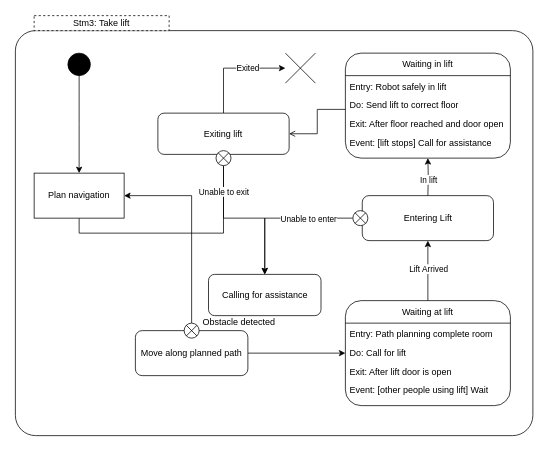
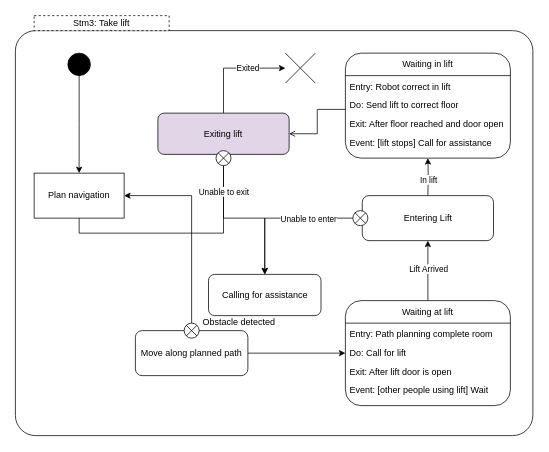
  <mxCell id="0" />
  <mxCell id="1" parent="0" />
  <mxCell id="2" value="" style="rounded=1;whiteSpace=wrap;html=1;arcSize=5;" vertex="1" parent="1"><mxGeometry x="20" y="40" width="690" height="540" as="geometry" /></mxCell>
  <mxCell id="3" value="" style="ellipse;whiteSpace=wrap;html=1;aspect=fixed;strokeColor=#000000;fillColor=#000000;" vertex="1" parent="1"><mxGeometry x="90" y="70" width="30" height="30" as="geometry" /></mxCell>
  <mxCell id="4" style="edgeStyle=orthogonalEdgeStyle;rounded=0;orthogonalLoop=1;jettySize=auto;html=1;exitX=0.5;exitY=1;exitDx=0;exitDy=0;entryX=0.5;entryY=0;entryDx=0;entryDy=0;entryPerimeter=0;" edge="1" parent="1" source="3"><mxGeometry relative="1" as="geometry"><mxPoint x="104.995" y="230" as="targetPoint" /></mxGeometry></mxCell>
  <mxCell id="5" style="edgeStyle=orthogonalEdgeStyle;rounded=0;orthogonalLoop=1;jettySize=auto;html=1;exitX=0.5;exitY=1;exitDx=0;exitDy=0;" edge="1" parent="1" source="6" target="39"><mxGeometry relative="1" as="geometry" /></mxCell>
  <mxCell id="6" value="Plan navigation" style="rounded=0;whiteSpace=wrap;html=1;" vertex="1" parent="1"><mxGeometry x="45" y="230" width="120" height="60" as="geometry" /></mxCell>
  <mxCell id="7" style="edgeStyle=orthogonalEdgeStyle;rounded=0;orthogonalLoop=1;jettySize=auto;html=1;exitX=1;exitY=0.5;exitDx=0;exitDy=0;entryX=0;entryY=0.5;entryDx=0;entryDy=0;" edge="1" parent="1" source="8" target="13"><mxGeometry relative="1" as="geometry" /></mxCell>
  <mxCell id="8" value="Move along planned path" style="rounded=1;whiteSpace=wrap;html=1;" vertex="1" parent="1"><mxGeometry x="180" y="440" width="150" height="60" as="geometry" /></mxCell>
  <mxCell id="9" value="Stm3: Take lift" style="rounded=0;whiteSpace=wrap;html=1;dashed=1;" vertex="1" parent="1"><mxGeometry x="45" y="20" width="180" height="20" as="geometry" /></mxCell>
  <mxCell id="10" style="edgeStyle=orthogonalEdgeStyle;rounded=0;orthogonalLoop=1;jettySize=auto;html=1;exitX=0;exitY=0.5;exitDx=0;exitDy=0;exitPerimeter=0;entryX=1;entryY=0.5;entryDx=0;entryDy=0;" edge="1" parent="1" source="11" target="6"><mxGeometry relative="1" as="geometry" /></mxCell>
  <mxCell id="11" value="Obstacle detected" style="shape=mxgraph.sysml.flowFinal;labelPosition=right;verticalLabelPosition=top;spacingTop=5;spacingLeft=3;align=left;verticalAlign=top;resizable=0;html=1;direction=south;" vertex="1" parent="1"><mxGeometry x="245" y="430" width="20" height="20" as="geometry" /></mxCell>
  <mxCell id="12" value="" style="shape=mxgraph.sysml.x;" vertex="1" parent="1"><mxGeometry x="380" y="70" width="40" height="40" as="geometry" /></mxCell>
  <mxCell id="13" value="&lt;div&gt;&lt;br&gt;&lt;/div&gt;" style="rounded=1;whiteSpace=wrap;html=1;" vertex="1" parent="1"><mxGeometry x="460" y="400" width="220" height="140" as="geometry" /></mxCell>
  <mxCell id="14" value="" style="endArrow=none;html=1;rounded=0;" edge="1" parent="1"><mxGeometry width="50" height="50" relative="1" as="geometry"><mxPoint x="460" y="430" as="sourcePoint" /><mxPoint x="680" y="430" as="targetPoint" /></mxGeometry></mxCell>
  <mxCell id="15" style="edgeStyle=orthogonalEdgeStyle;rounded=0;orthogonalLoop=1;jettySize=auto;html=1;exitX=0.5;exitY=0;exitDx=0;exitDy=0;entryX=0.5;entryY=1;entryDx=0;entryDy=0;" edge="1" parent="1" source="17"><mxGeometry relative="1" as="geometry"><mxPoint x="570" y="320" as="targetPoint" /></mxGeometry></mxCell>
  <mxCell id="16" value="Lift Arrived" style="edgeLabel;html=1;align=center;verticalAlign=middle;resizable=0;points=[];" vertex="1" connectable="0" parent="15"><mxGeometry x="-0.176" relative="1" as="geometry"><mxPoint y="-10" as="offset" /></mxGeometry></mxCell>
  <mxCell id="17" value="Waiting at lift" style="text;html=1;align=center;verticalAlign=middle;whiteSpace=wrap;rounded=0;" vertex="1" parent="1"><mxGeometry x="505" y="400" width="130" height="30" as="geometry" /></mxCell>
  <mxCell id="18" value="Entry: Path planning complete room" style="text;strokeColor=none;fillColor=none;align=left;verticalAlign=middle;spacingLeft=4;spacingRight=4;overflow=hidden;points=[[0,0.5],[1,0.5]];portConstraint=eastwest;rotatable=0;whiteSpace=wrap;html=1;" vertex="1" parent="1"><mxGeometry x="460" y="430" width="210" height="30" as="geometry" /></mxCell>
  <mxCell id="19" value="Exit: After lift door is open" style="text;strokeColor=none;fillColor=none;align=left;verticalAlign=middle;spacingLeft=4;spacingRight=4;overflow=hidden;points=[[0,0.5],[1,0.5]];portConstraint=eastwest;rotatable=0;whiteSpace=wrap;html=1;" vertex="1" parent="1"><mxGeometry x="460" y="480" width="190" height="30" as="geometry" /></mxCell>
  <mxCell id="20" value="Event: [other people using lift] Wait" style="text;strokeColor=none;fillColor=none;align=left;verticalAlign=middle;spacingLeft=4;spacingRight=4;overflow=hidden;points=[[0,0.5],[1,0.5]];portConstraint=eastwest;rotatable=0;whiteSpace=wrap;html=1;" vertex="1" parent="1"><mxGeometry x="460" y="490" width="200" height="60" as="geometry" /></mxCell>
  <mxCell id="21" value="Do: Call for lift&lt;div&gt;&lt;br&gt;&lt;/div&gt;" style="text;strokeColor=none;fillColor=none;align=left;verticalAlign=middle;spacingLeft=4;spacingRight=4;overflow=hidden;points=[[0,0.5],[1,0.5]];portConstraint=eastwest;rotatable=0;whiteSpace=wrap;html=1;" vertex="1" parent="1"><mxGeometry x="460" y="460" width="130" height="30" as="geometry" /></mxCell>
  <mxCell id="22" style="edgeStyle=orthogonalEdgeStyle;rounded=0;orthogonalLoop=1;jettySize=auto;html=1;exitX=0.5;exitY=0;exitDx=0;exitDy=0;entryX=0.5;entryY=1;entryDx=0;entryDy=0;" edge="1" parent="1" target="24"><mxGeometry relative="1" as="geometry"><mxPoint x="570" y="260" as="sourcePoint" /></mxGeometry></mxCell>
  <mxCell id="23" value="In lift" style="edgeLabel;html=1;align=center;verticalAlign=middle;resizable=0;points=[];" vertex="1" connectable="0" parent="22"><mxGeometry x="-0.111" y="-4" relative="1" as="geometry"><mxPoint x="-4" as="offset" /></mxGeometry></mxCell>
  <mxCell id="24" value="&lt;div&gt;&lt;br&gt;&lt;/div&gt;" style="rounded=1;whiteSpace=wrap;html=1;" vertex="1" parent="1"><mxGeometry x="460" y="70" width="220" height="140" as="geometry" /></mxCell>
  <mxCell id="25" value="" style="endArrow=none;html=1;rounded=0;" edge="1" parent="1"><mxGeometry width="50" height="50" relative="1" as="geometry"><mxPoint x="460" y="100" as="sourcePoint" /><mxPoint x="680" y="100" as="targetPoint" /></mxGeometry></mxCell>
  <mxCell id="26" value="Waiting in lift" style="text;html=1;align=center;verticalAlign=middle;whiteSpace=wrap;rounded=0;" vertex="1" parent="1"><mxGeometry x="505" y="70" width="130" height="30" as="geometry" /></mxCell>
- <mxCell id="27" value="Entry: Robot safely in lift" style="text;strokeColor=none;fillColor=none;align=left;verticalAlign=middle;spacingLeft=4;spacingRight=4;overflow=hidden;points=[[0,0.5],[1,0.5]];portConstraint=eastwest;rotatable=0;whiteSpace=wrap;html=1;" vertex="1" parent="1"><mxGeometry x="460" y="100" width="210" height="30" as="geometry" /></mxCell>
+ <mxCell id="27" value="Entry: Robot correct in lift" style="text;strokeColor=none;fillColor=none;align=left;verticalAlign=middle;spacingLeft=4;spacingRight=4;overflow=hidden;points=[[0,0.5],[1,0.5]];portConstraint=eastwest;rotatable=0;whiteSpace=wrap;html=1;" vertex="1" parent="1"><mxGeometry x="460" y="100" width="210" height="30" as="geometry" /></mxCell>
  <mxCell id="28" value="Exit: After floor reached and door open" style="text;strokeColor=none;fillColor=none;align=left;verticalAlign=middle;spacingLeft=4;spacingRight=4;overflow=hidden;points=[[0,0.5],[1,0.5]];portConstraint=eastwest;rotatable=0;whiteSpace=wrap;html=1;" vertex="1" parent="1"><mxGeometry x="460" y="150" width="220" height="30" as="geometry" /></mxCell>
  <mxCell id="29" value="Event: [lift stops] Call for assistance" style="text;strokeColor=none;fillColor=none;align=left;verticalAlign=middle;spacingLeft=4;spacingRight=4;overflow=hidden;points=[[0,0.5],[1,0.5]];portConstraint=eastwest;rotatable=0;whiteSpace=wrap;html=1;" vertex="1" parent="1"><mxGeometry x="460" y="180" width="200" height="20" as="geometry" /></mxCell>
  <mxCell id="30" style="edgeStyle=orthogonalEdgeStyle;rounded=0;orthogonalLoop=1;jettySize=auto;html=1;exitX=0;exitY=0.5;exitDx=0;exitDy=0;entryX=1;entryY=0.5;entryDx=0;entryDy=0;endArrow=open;" edge="1" parent="1" source="31" target="39"><mxGeometry relative="1" as="geometry" /></mxCell>
  <mxCell id="31" value="Do: Send lift to correct floor&lt;div&gt;&lt;br&gt;&lt;/div&gt;" style="text;strokeColor=none;fillColor=none;align=left;verticalAlign=middle;spacingLeft=4;spacingRight=4;overflow=hidden;points=[[0,0.5],[1,0.5]];portConstraint=eastwest;rotatable=0;whiteSpace=wrap;html=1;" vertex="1" parent="1"><mxGeometry x="460" y="130" width="170" height="30" as="geometry" /></mxCell>
  <mxCell id="32" value="Entering Lift" style="rounded=1;whiteSpace=wrap;html=1;" vertex="1" parent="1"><mxGeometry x="482.5" y="260" width="175" height="60" as="geometry" /></mxCell>
  <mxCell id="33" style="edgeStyle=orthogonalEdgeStyle;rounded=0;orthogonalLoop=1;jettySize=auto;html=1;exitX=0.5;exitY=1;exitDx=0;exitDy=0;exitPerimeter=0;entryX=0.5;entryY=0;entryDx=0;entryDy=0;" edge="1" parent="1" source="35" target="36"><mxGeometry relative="1" as="geometry"><Array as="points"><mxPoint x="352" y="290" /></Array></mxGeometry></mxCell>
  <mxCell id="34" value="Unable to enter" style="edgeLabel;html=1;align=center;verticalAlign=middle;resizable=0;points=[];" vertex="1" connectable="0" parent="33"><mxGeometry x="-0.099" y="1" relative="1" as="geometry"><mxPoint x="27" y="-1" as="offset" /></mxGeometry></mxCell>
  <mxCell id="35" value="" style="shape=mxgraph.sysml.flowFinal;labelPosition=right;verticalLabelPosition=top;spacingTop=5;spacingLeft=3;align=left;verticalAlign=top;resizable=0;html=1;direction=south;" vertex="1" parent="1"><mxGeometry x="470" y="280" width="20" height="20" as="geometry" /></mxCell>
  <mxCell id="36" value="Calling for assistance" style="rounded=1;whiteSpace=wrap;html=1;" vertex="1" parent="1"><mxGeometry x="277.5" y="365" width="150" height="55" as="geometry" /></mxCell>
  <mxCell id="37" style="edgeStyle=orthogonalEdgeStyle;rounded=0;orthogonalLoop=1;jettySize=auto;html=1;exitX=0.5;exitY=0;exitDx=0;exitDy=0;" edge="1" parent="1" source="39" target="12"><mxGeometry relative="1" as="geometry"><Array as="points"><mxPoint x="298" y="90" /></Array></mxGeometry></mxCell>
  <mxCell id="38" value="Exited" style="edgeLabel;html=1;align=center;verticalAlign=middle;resizable=0;points=[];" vertex="1" connectable="0" parent="37"><mxGeometry x="0.285" y="1" relative="1" as="geometry"><mxPoint as="offset" /></mxGeometry></mxCell>
- <mxCell id="39" value="Exiting lift" style="rounded=1;whiteSpace=wrap;html=1;" vertex="1" parent="1"><mxGeometry x="210" y="150" width="175" height="55" as="geometry" /></mxCell>
+ <mxCell id="39" value="Exiting lift" style="rounded=1;whiteSpace=wrap;html=1;fillColor=#e1d5e7;" vertex="1" parent="1"><mxGeometry x="210" y="150" width="175" height="55" as="geometry" /></mxCell>
  <mxCell id="40" style="edgeStyle=orthogonalEdgeStyle;rounded=0;orthogonalLoop=1;jettySize=auto;html=1;exitX=1;exitY=0.5;exitDx=0;exitDy=0;exitPerimeter=0;entryX=0.5;entryY=0;entryDx=0;entryDy=0;" edge="1" parent="1" source="42" target="36"><mxGeometry relative="1" as="geometry"><Array as="points"><mxPoint x="298" y="290" /><mxPoint x="352" y="290" /></Array></mxGeometry></mxCell>
  <mxCell id="41" value="Unable to exit" style="edgeLabel;html=1;align=center;verticalAlign=middle;resizable=0;points=[];" vertex="1" connectable="0" parent="40"><mxGeometry x="-0.663" y="1" relative="1" as="geometry"><mxPoint x="-1" as="offset" /></mxGeometry></mxCell>
  <mxCell id="42" value="" style="shape=mxgraph.sysml.flowFinal;labelPosition=right;verticalLabelPosition=top;spacingTop=5;spacingLeft=3;align=left;verticalAlign=top;resizable=0;html=1;direction=south;" vertex="1" parent="1"><mxGeometry x="287.5" y="200" width="20" height="20" as="geometry" /></mxCell>
